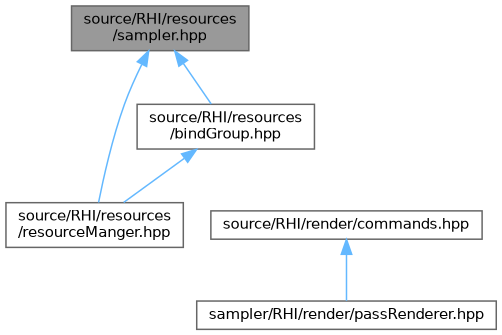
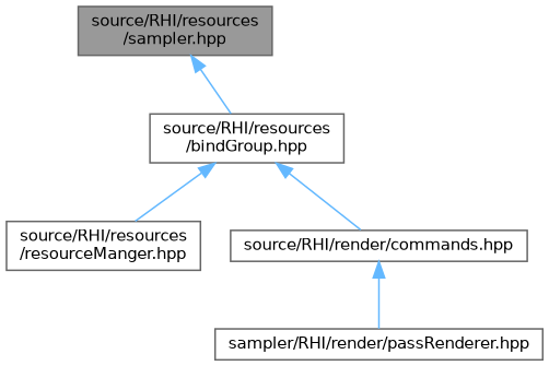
  digraph {
    node [color=grey40 fillcolor=white fontname=Helvetica fontsize=10 shape=box style=filled]
    edge [color=steelblue1 dir=back fontname=Helvetica fontsize=10 labelfontname=Helvetica labelfontsize=10 style=solid]
    n1 [color=gray40 fillcolor=grey60 fontcolor=black height=0.2 label="source/RHI/resources\l/sampler.hpp" width=0.4]
    n2 [height=0.2 label="source/RHI/resources\l/bindGroup.hpp" width=0.4]
    n3 [height=0.2 label="source/RHI/resources\l/resourceManger.hpp" width=0.4]
    n4 [height=0.2 label="source/RHI/render/commands.hpp" width=0.4]
    n5 [height=0.2 label="sampler/RHI/render/passRenderer.hpp" width=0.4]
    n1 -> n2
-   n1 -> n3
    n2 -> n3
+   n2 -> n4
    n4 -> n5
  }
